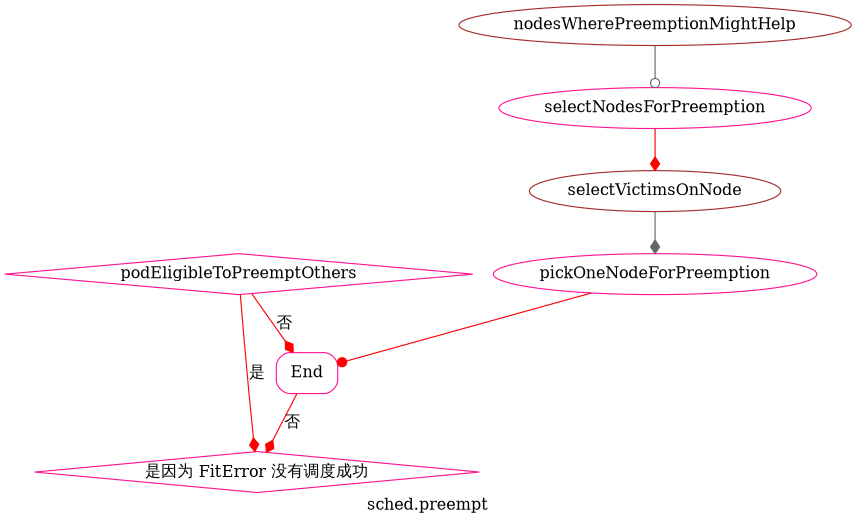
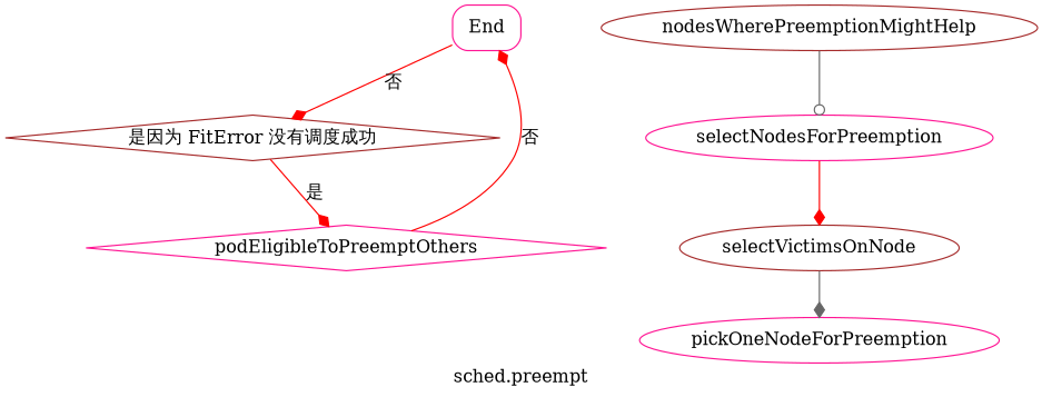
  digraph {
    label="sched.preempt"
    node [color=deeppink]
    edge [arrowhead=diamond color=red]
    End [shape=box style=rounded]
-   "是因为 FitError 没有调度成功" [shape=diamond]
+   "是因为 FitError 没有调度成功" [color=brown shape=diamond]
    podEligibleToPreemptOthers [shape=diamond]
    nodesWherePreemptionMightHelp [color=brown]
    selectNodesForPreemption
    selectVictimsOnNode [color=brown]
    pickOneNodeForPreemption
    End -> "是因为 FitError 没有调度成功" [label="否"]
-   podEligibleToPreemptOthers -> "是因为 FitError 没有调度成功" [label="是"]
+   "是因为 FitError 没有调度成功" -> podEligibleToPreemptOthers [label="是"]
    podEligibleToPreemptOthers -> End [label="否"]
    nodesWherePreemptionMightHelp -> selectNodesForPreemption [arrowhead=odot color=gray40]
    selectNodesForPreemption -> selectVictimsOnNode
    selectVictimsOnNode -> pickOneNodeForPreemption [color=gray40]
-   pickOneNodeForPreemption -> End [arrowhead=dot]
  }
